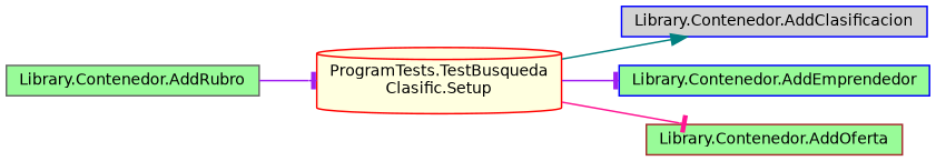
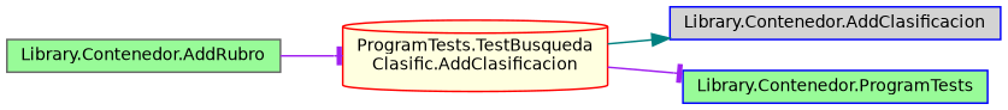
  digraph {
    rankdir=LR
    node [color=blue fillcolor=palegreen fontname=Helvetica fontsize=10 shape=box style=filled]
    edge [arrowhead=tee color=purple fontname=Helvetica fontsize=10 labelfontname=Helvetica labelfontsize=10 style=solid]
-   n1 [color=red fillcolor=lightyellow fontcolor=black height=0.2 label="ProgramTests.TestBusqueda\lClasific.Setup" shape=cylinder width=0.4]
+   n1 [color=red fillcolor=lightyellow fontcolor=black height=0.2 label="ProgramTests.TestBusqueda\lClasific.AddClasificacion" shape=cylinder width=0.4]
    n2 [fillcolor=lightgrey height=0.2 label="Library.Contenedor.AddClasificacion" width=0.4]
-   n3 [height=0.2 label="Library.Contenedor.AddEmprendedor" width=0.4]
-   n4 [color=brown height=0.2 label="Library.Contenedor.AddOferta" width=0.4]
+   n3 [height=0.2 label="Library.Contenedor.ProgramTests" width=0.4]
    n5 [color=gray40 height=0.2 label="Library.Contenedor.AddRubro" width=0.4]
    n1 -> n2 [arrowhead=normal color=teal]
    n1 -> n3
-   n1 -> n4 [color=deeppink]
    n5 -> n1
  }
